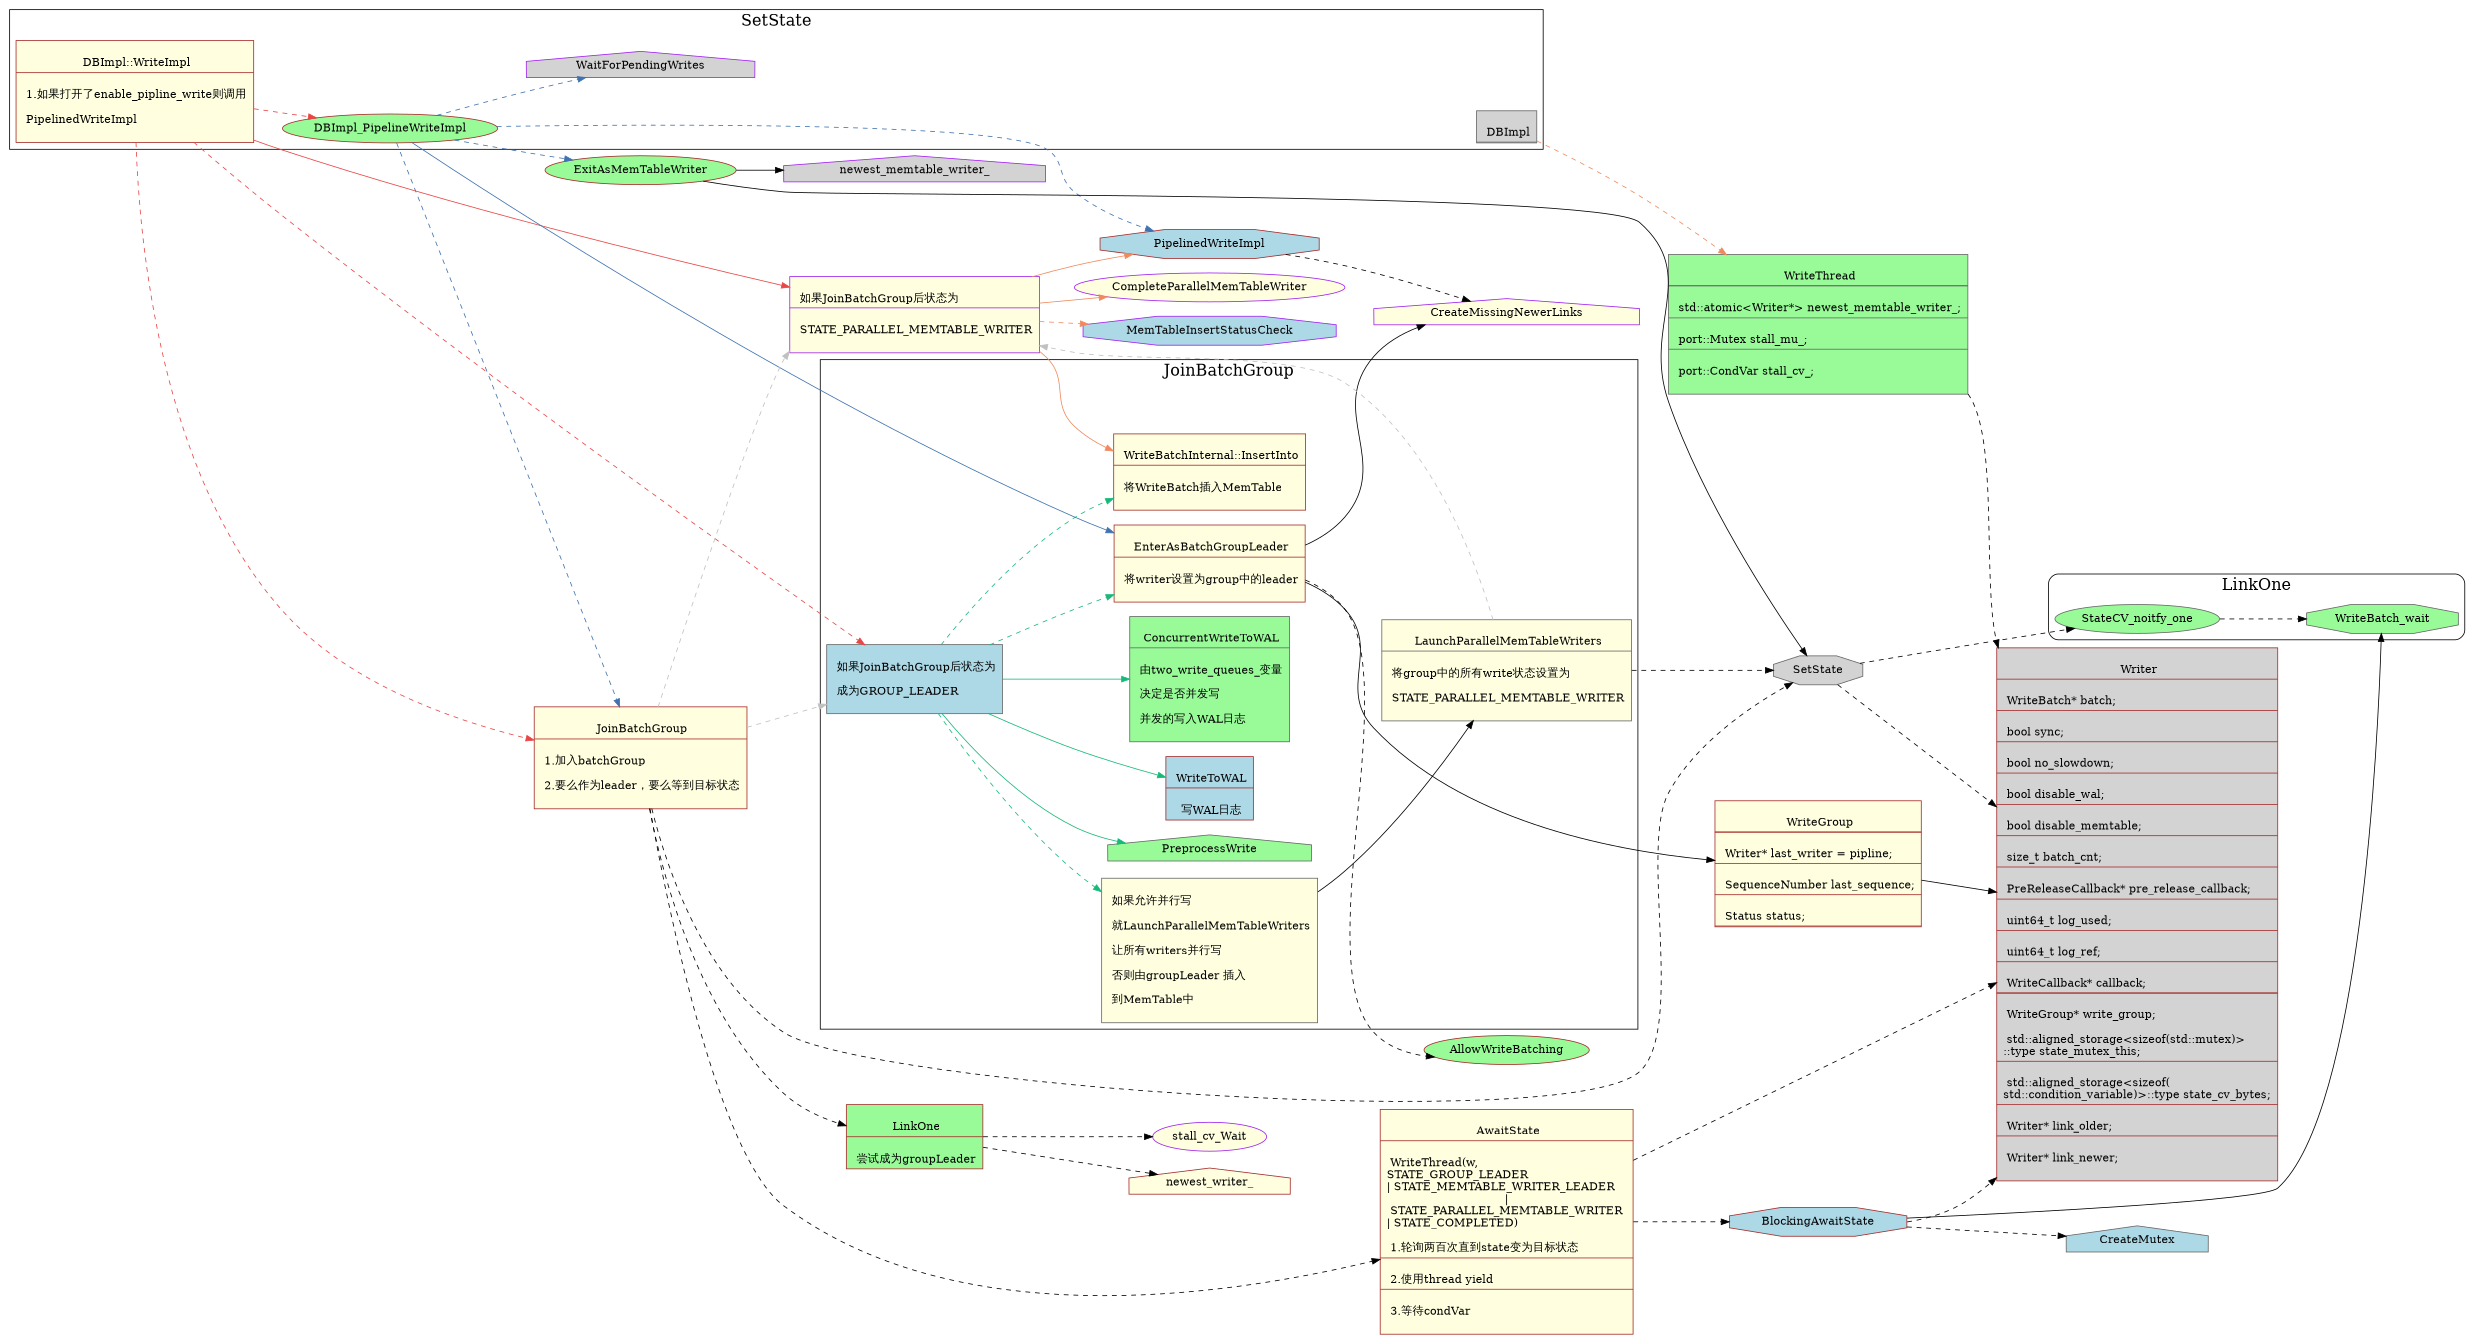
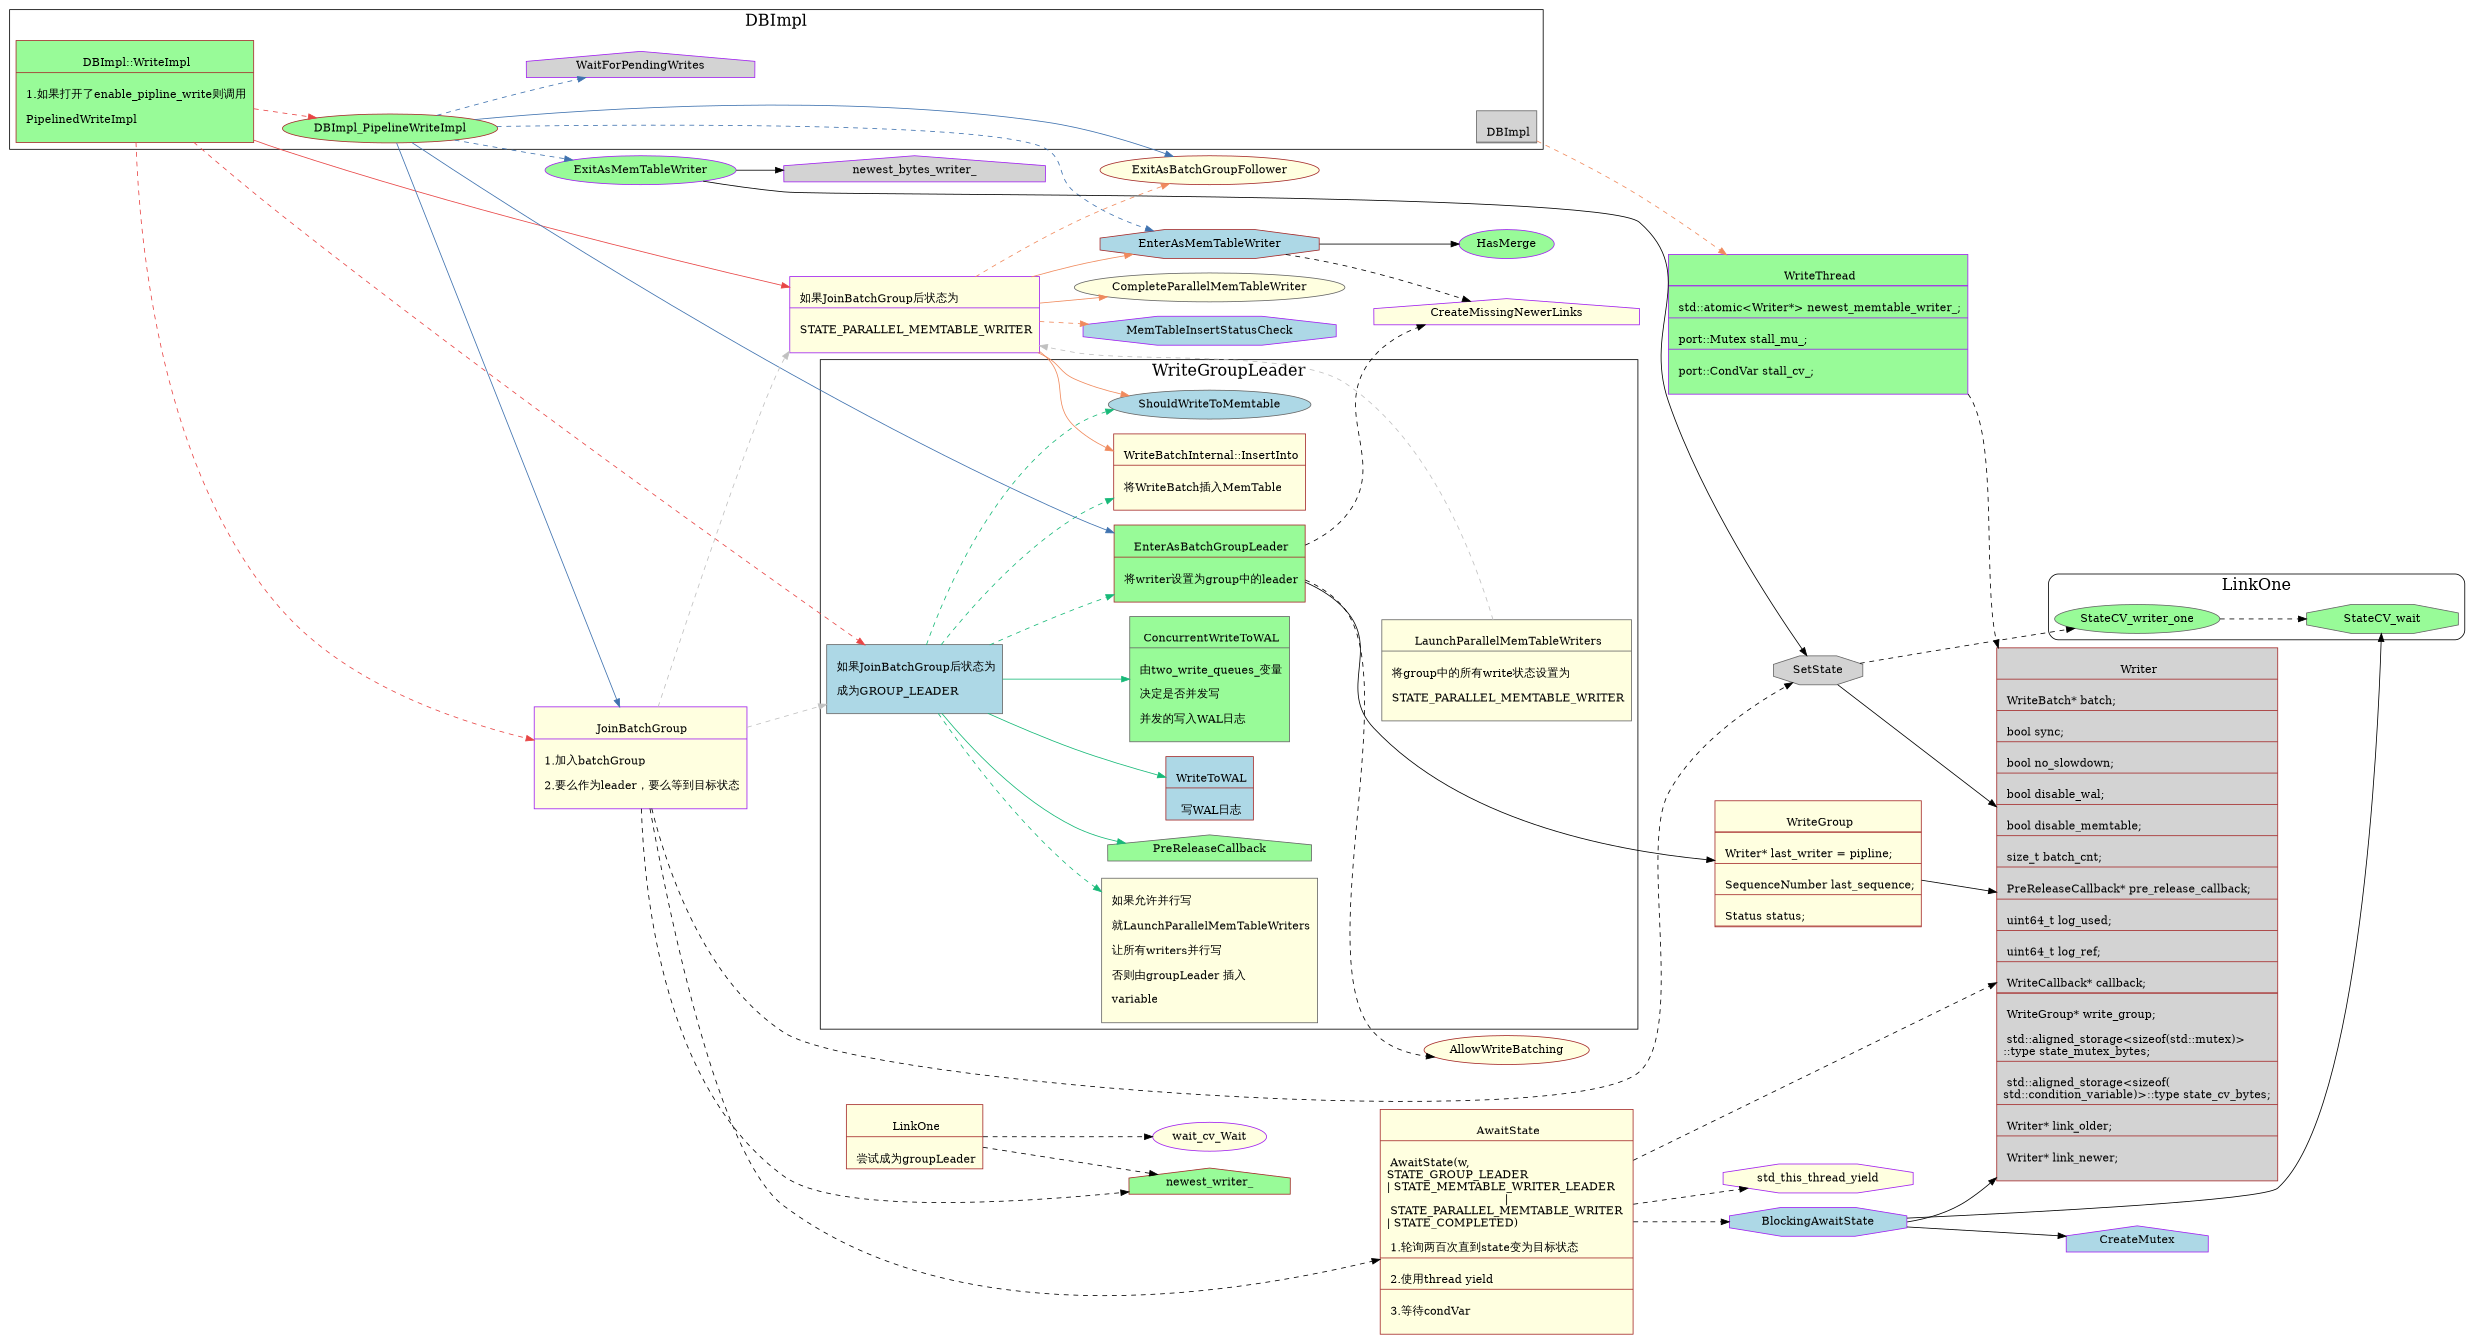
  digraph {
    newrank=true
    rankdir=LR
    node [color=brown fillcolor=lightyellow shape=record style=filled]
    edge [style=dashed]
    n1 [color=purple label="{{\n      如果JoinBatchGroup后状态为\l|\n      STATE_PARALLEL_MEMTABLE_WRITER\l\n    }}"]
    n2 [color=gray40 fillcolor=lightblue label="{{\n      如果JoinBatchGroup后状态为\l \n      成为GROUP_LEADER\l\n    }}"]
-   n3 [label="{{\n      EnterAsBatchGroupLeader|\n      将writer设置为group中的leader\l\n    }}"]
+   n3 [fillcolor=palegreen label="{{\n      EnterAsBatchGroupLeader|\n      将writer设置为group中的leader\l\n    }}"]
+   ShouldWriteToMemtable [color=gray40 fillcolor=lightblue shape=ellipse]
    n5 [label="{{\n      WriteBatchInternal::InsertInto|\n      将WriteBatch插入MemTable\l\n    }}"]
-   PreprocessWrite [color=gray40 fillcolor=palegreen shape=house]
-   n7 [color=gray40 label="{{\n        如果允许并行写\l\n        就LaunchParallelMemTableWriters\l\n        让所有writers并行写\l\n        否则由groupLeader 插入\l \n        到MemTable中\l\n      }}"]
+   PreprocessWrite [color=gray40 fillcolor=palegreen shape=house label=PreReleaseCallback]
+   n7 [color=gray40 label="{{\n        如果允许并行写\l\n        就LaunchParallelMemTableWriters\l\n        让所有writers并行写\l\n        否则由groupLeader 插入\l \n        variable\l\n      }}"]
    n8 [fillcolor=lightblue label="{{\n        WriteToWAL|\n        写WAL日志\n      }}"]
    n9 [color=gray40 fillcolor=palegreen label="{{\n        ConcurrentWriteToWAL|\n        由two_write_queues_变量\l \n        决定是否并发写\l\n        并发的写入WAL日志\l\n      }}"]
    n10 [color=gray40 label="{{\n        LaunchParallelMemTableWriters|\n        将group中的所有write状态设置为\l\n        STATE_PARALLEL_MEMTABLE_WRITER\l\n      }}"]
-   StateCV_noitfy_one [color=gray40 fillcolor=palegreen shape=ellipse]
-   StateCV_wait [color=gray40 fillcolor=palegreen shape=octagon label=WriteBatch_wait]
+   StateCV_noitfy_one [color=gray40 fillcolor=palegreen shape=ellipse label=StateCV_writer_one]
+   StateCV_wait [color=gray40 fillcolor=palegreen shape=octagon]
    n13 [color=gray40 fillcolor=lightgrey label="{{\n      DBImpl|\n        <WriteThread> WriteThread write_thread_;\l\n    }}"]
-   n14 [label="{{\n      DBImpl::WriteImpl|\n      1.如果打开了enable_pipline_write则调用\l\n      PipelinedWriteImpl\l\n    }}"]
+   n14 [fillcolor=palegreen label="{{\n      DBImpl::WriteImpl|\n      1.如果打开了enable_pipline_write则调用\l\n      PipelinedWriteImpl\l\n    }}"]
    DBImpl_PipelineWriteImpl [fillcolor=palegreen shape=ellipse]
    WaitForPendingWrites [color=purple fillcolor=lightgrey shape=house]
-   EnterAsMemTableWriter [fillcolor=lightblue shape=octagon label=PipelinedWriteImpl]
-   CompleteParallelMemTableWriter [color=purple shape=ellipse]
+   ExitAsBatchGroupFollower [shape=ellipse]
+   EnterAsMemTableWriter [fillcolor=lightblue shape=octagon]
+   CompleteParallelMemTableWriter [color=gray40 shape=ellipse]
    MemTableInsertStatusCheck [color=purple fillcolor=lightblue shape=octagon]
    n21 [label="{{\n      WriteGroup|\n        <Writer> Writer* leader = nullptr;\l|\n        Writer* last_writer = pipline;\l|\n        SequenceNumber last_sequence;\l|\n        Status status;\l|\n        std::atomic<size_t> running;\l\n    }}"]
    CreateMissingNewerLinks [color=purple shape=house]
-   AllowWriteBatching [fillcolor=palegreen shape=ellipse]
+   AllowWriteBatching [shape=ellipse]
    SetState [color=gray40 fillcolor=lightgrey shape=octagon]
-   n25 [color=gray40 fillcolor=palegreen label="{{\n      WriteThread|\n        <Writer> std::atomic\<Writer*\> newest_writer_;\l|\n        std::atomic\<Writer*\> newest_memtable_writer_;\l|\n        port::Mutex stall_mu_;\l|\n        port::CondVar stall_cv_;\l\n    }}"]
-   n26 [label="{{\n      JoinBatchGroup|\n      1.加入batchGroup\l\n      2.要么作为leader，要么等到目标状态\l\n    }}"]
-   ExitAsMemTableWriter [fillcolor=palegreen shape=ellipse]
-   n28 [fillcolor=lightgrey label="{{\n      Writer|\n        WriteBatch* batch;\l|\n        bool sync;\l|\n        bool no_slowdown;\l|\n        bool disable_wal;\l|\n        bool disable_memtable;\l|\n        size_t batch_cnt;\l|\n        PreReleaseCallback* pre_release_callback;\l|\n        uint64_t log_used;\l|\n        uint64_t log_ref;\l|\n        WriteCallback* callback;\l|\n        <state> std::atomic\<uint8_t\> state;\l|\n        WriteGroup* write_group;\l\n        std::aligned_storage\<sizeof(std::mutex)\>\l::type state_mutex_this;\l|\n        std::aligned_storage\<sizeof(\lstd::condition_variable)\>::type state_cv_bytes;\l|\n        Writer* link_older;\l|\n        Writer* link_newer;\l\n    }}"]
-   n29 [fillcolor=palegreen label="{{\n      LinkOne|\n      尝试成为groupLeader\n    }}"]
-   n30 [label="{{\n      AwaitState|\n    WriteThread(w, \lSTATE_GROUP_LEADER \l\| STATE_MEMTABLE_WRITER_LEADER \l\|\n                      STATE_PARALLEL_MEMTABLE_WRITER \l\| STATE_COMPLETED)\l\n      1.轮询两百次直到state变为目标状态\l|\n      2.使用thread yield\l|\n      3.等待condVar\l\n    }}"]
-   newest_writer_ [shape=house]
-   stall_cv_Wait [color=purple shape=ellipse]
-   BlockingAwaitState [fillcolor=lightblue shape=octagon]
-   newest_memtable_writer_ [color=purple fillcolor=lightgrey shape=house]
-   CreateMutex [color=gray40 fillcolor=lightblue shape=house]
+   n25 [color=purple fillcolor=palegreen label="{{\n      WriteThread|\n        <Writer> std::atomic\<Writer*\> newest_writer_;\l|\n        std::atomic\<Writer*\> newest_memtable_writer_;\l|\n        port::Mutex stall_mu_;\l|\n        port::CondVar stall_cv_;\l\n    }}"]
+   n26 [color=purple label="{{\n      JoinBatchGroup|\n      1.加入batchGroup\l\n      2.要么作为leader，要么等到目标状态\l\n    }}"]
+   ExitAsMemTableWriter [color=purple fillcolor=palegreen shape=ellipse]
+   n28 [fillcolor=lightgrey label="{{\n      Writer|\n        WriteBatch* batch;\l|\n        bool sync;\l|\n        bool no_slowdown;\l|\n        bool disable_wal;\l|\n        bool disable_memtable;\l|\n        size_t batch_cnt;\l|\n        PreReleaseCallback* pre_release_callback;\l|\n        uint64_t log_used;\l|\n        uint64_t log_ref;\l|\n        WriteCallback* callback;\l|\n        <state> std::atomic\<uint8_t\> state;\l|\n        WriteGroup* write_group;\l\n        std::aligned_storage\<sizeof(std::mutex)\>\l::type state_mutex_bytes;\l|\n        std::aligned_storage\<sizeof(\lstd::condition_variable)\>::type state_cv_bytes;\l|\n        Writer* link_older;\l|\n        Writer* link_newer;\l\n    }}"]
+   n29 [label="{{\n      LinkOne|\n      尝试成为groupLeader\n    }}"]
+   n30 [label="{{\n      AwaitState|\n    AwaitState(w, \lSTATE_GROUP_LEADER \l\| STATE_MEMTABLE_WRITER_LEADER \l\|\n                      STATE_PARALLEL_MEMTABLE_WRITER \l\| STATE_COMPLETED)\l\n      1.轮询两百次直到state变为目标状态\l|\n      2.使用thread yield\l|\n      3.等待condVar\l\n    }}"]
+   newest_writer_ [fillcolor=palegreen shape=house]
+   stall_cv_Wait [color=purple shape=ellipse label=wait_cv_Wait]
+   std_this_thread_yield [color=purple shape=octagon]
+   BlockingAwaitState [color=purple fillcolor=lightblue shape=octagon]
+   HasMerge [color=purple fillcolor=palegreen shape=ellipse]
+   newest_memtable_writer_ [color=purple fillcolor=lightgrey shape=house label=newest_bytes_writer_]
+   CreateMutex [color=purple fillcolor=lightblue shape=house]
    subgraph sub_1 {
      rank=same
      n1
      n2
    }
    subgraph cluster_2 {
      fontsize=20
-     label=JoinBatchGroup
+     label=WriteGroupLeader
      n2
      n3
+     ShouldWriteToMemtable
      n5
      PreprocessWrite
      n7
      n8
      n9
      n10
    }
    subgraph cluster_3 {
      fontsize=20
      label=LinkOne
      style=rounded
      StateCV_noitfy_one
      StateCV_wait
    }
    subgraph cluster_4 {
      fontsize=20
-     label=SetState
+     label=DBImpl
      n13
      n14
      DBImpl_PipelineWriteImpl
      WaitForPendingWrites
    }
+   n1 -> ShouldWriteToMemtable [color="#f08a5d" style=solid]
    n1 -> n5 [color="#f08a5d" style=solid]
+   n1 -> ExitAsBatchGroupFollower [color="#f08a5d"]
    n1 -> EnterAsMemTableWriter [color="#f08a5d" style=solid]
    n1 -> CompleteParallelMemTableWriter [color="#f08a5d" style=solid]
    n1 -> MemTableInsertStatusCheck [color="#f08a5d"]
    n2 -> n3 [color="#17b978"]
+   n2 -> ShouldWriteToMemtable [color="#17b978"]
    n2 -> n5 [color="#17b978"]
    n2 -> PreprocessWrite [color="#17b978" style=solid]
    n2 -> n7 [color="#17b978"]
    n2 -> n8 [color="#17b978" style=solid]
    n2 -> n9 [color="#17b978" style=solid]
    n3 -> n21 [style=solid]
-   n3 -> CreateMissingNewerLinks [style=solid]
+   n3 -> CreateMissingNewerLinks
    n3 -> AllowWriteBatching
-   n7 -> n10 [style=solid]
    n10 -> n1 [color=gray]
-   n10 -> SetState
    StateCV_noitfy_one -> StateCV_wait
    n13 -> n25 [color="#f08a5d" tailport=WriteThread]
    n14 -> n1 [color="#e84545" style=solid]
    n14 -> n2 [color="#e84545"]
    n14 -> DBImpl_PipelineWriteImpl [color="#e84545"]
    n14 -> n26 [color="#e84545"]
    DBImpl_PipelineWriteImpl -> n3 [color="#3f72af" style=solid]
    DBImpl_PipelineWriteImpl -> WaitForPendingWrites [color="#3f72af"]
+   DBImpl_PipelineWriteImpl -> ExitAsBatchGroupFollower [color="#3f72af" style=solid]
    DBImpl_PipelineWriteImpl -> EnterAsMemTableWriter [color="#3f72af"]
-   DBImpl_PipelineWriteImpl -> n26 [color="#3f72af"]
+   DBImpl_PipelineWriteImpl -> n26 [color="#3f72af" style=solid]
    DBImpl_PipelineWriteImpl -> ExitAsMemTableWriter [color="#3f72af"]
    EnterAsMemTableWriter -> CreateMissingNewerLinks
+   EnterAsMemTableWriter -> HasMerge [style=solid]
    n21 -> n28 [style=solid tailport=Writer]
    SetState -> StateCV_noitfy_one
-   SetState -> n28
+   SetState -> n28 [style=solid]
    n25 -> n28 [tailport=Writer]
    n26 -> n1 [color=gray]
    n26 -> n2 [color=gray]
    n26 -> SetState
-   n26 -> n29
+   n26 -> newest_writer_
    n26 -> n30
    ExitAsMemTableWriter -> SetState [style=solid]
    ExitAsMemTableWriter -> newest_memtable_writer_ [style=solid]
    n29 -> newest_writer_
    n29 -> stall_cv_Wait
    n30 -> n28
+   n30 -> std_this_thread_yield
    n30 -> BlockingAwaitState
    BlockingAwaitState -> StateCV_wait [style=solid]
-   BlockingAwaitState -> n28
-   BlockingAwaitState -> CreateMutex
+   BlockingAwaitState -> n28 [style=solid]
+   BlockingAwaitState -> CreateMutex [style=solid]
  }
